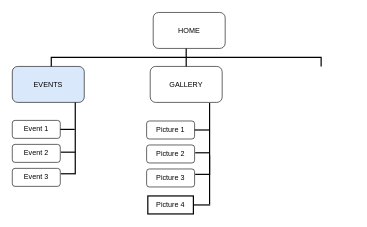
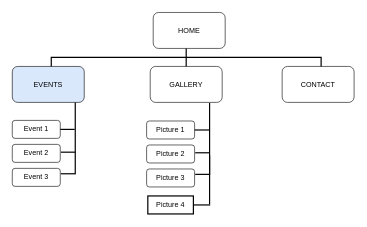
  <mxCell id="0" />
  <mxCell id="1" parent="0" />
  <mxCell id="2" value="HOME" style="rounded=1;whiteSpace=wrap;html=1;" vertex="1" parent="1"><mxGeometry x="255" y="20" width="120" height="60" as="geometry" /></mxCell>
  <mxCell id="3" value="EVENTS" style="rounded=1;whiteSpace=wrap;html=1;fillColor=#dae8fc;" vertex="1" parent="1"><mxGeometry x="20" y="110" width="120" height="60" as="geometry" /></mxCell>
  <mxCell id="4" value="GALLERY" style="rounded=1;whiteSpace=wrap;html=1;" vertex="1" parent="1"><mxGeometry x="250" y="110" width="120" height="60" as="geometry" /></mxCell>
+ <mxCell id="5" value="CONTACT" style="rounded=1;whiteSpace=wrap;html=1;" vertex="1" parent="1"><mxGeometry x="470" y="110" width="120" height="60" as="geometry" /></mxCell>
  <mxCell id="6" value="" style="strokeWidth=2;html=1;shape=mxgraph.flowchart.annotation_2;align=left;labelPosition=right;pointerEvents=1;direction=south;" vertex="1" parent="1"><mxGeometry x="85" y="80" width="450" height="30" as="geometry" /></mxCell>
  <mxCell id="7" value="" style="endArrow=none;html=1;strokeColor=#000000;strokeWidth=2;" edge="1" parent="1"><mxGeometry width="50" height="50" relative="1" as="geometry"><mxPoint x="310" y="110" as="sourcePoint" /><mxPoint x="310" y="96" as="targetPoint" /></mxGeometry></mxCell>
  <mxCell id="8" value="Event 1" style="rounded=1;whiteSpace=wrap;html=1;" vertex="1" parent="1"><mxGeometry x="20" y="200" width="80" height="30" as="geometry" /></mxCell>
  <mxCell id="9" value="Event 2" style="rounded=1;whiteSpace=wrap;html=1;" vertex="1" parent="1"><mxGeometry x="20" y="240" width="80" height="30" as="geometry" /></mxCell>
  <mxCell id="10" value="Event 3" style="rounded=1;whiteSpace=wrap;html=1;" vertex="1" parent="1"><mxGeometry x="20" y="280" width="80" height="30" as="geometry" /></mxCell>
  <mxCell id="11" value="" style="line;strokeWidth=2;html=1;direction=south;" vertex="1" parent="1"><mxGeometry x="120" y="170" width="10" height="120" as="geometry" /></mxCell>
  <mxCell id="12" value="" style="line;strokeWidth=2;html=1;perimeter=backbonePerimeter;points=[];outlineConnect=0;" vertex="1" parent="1"><mxGeometry x="100" y="210" width="24" height="10" as="geometry" /></mxCell>
  <mxCell id="13" value="" style="line;strokeWidth=2;html=1;perimeter=backbonePerimeter;points=[];outlineConnect=0;" vertex="1" parent="1"><mxGeometry x="101" y="248" width="24" height="10" as="geometry" /></mxCell>
  <mxCell id="14" value="" style="line;strokeWidth=2;html=1;perimeter=backbonePerimeter;points=[];outlineConnect=0;" vertex="1" parent="1"><mxGeometry x="101" y="284" width="24" height="10" as="geometry" /></mxCell>
  <mxCell id="15" value="Picture 1" style="rounded=1;whiteSpace=wrap;html=1;" vertex="1" parent="1"><mxGeometry x="244" y="201" width="80" height="30" as="geometry" /></mxCell>
  <mxCell id="16" value="Picture 2" style="rounded=1;whiteSpace=wrap;html=1;" vertex="1" parent="1"><mxGeometry x="244" y="241" width="80" height="30" as="geometry" /></mxCell>
  <mxCell id="17" value="Picture 3" style="rounded=1;whiteSpace=wrap;html=1;" vertex="1" parent="1"><mxGeometry x="244" y="281" width="80" height="30" as="geometry" /></mxCell>
  <mxCell id="18" value="" style="line;strokeWidth=2;html=1;direction=south;" vertex="1" parent="1"><mxGeometry x="344" y="171" width="10" height="120" as="geometry" /></mxCell>
  <mxCell id="19" value="" style="line;strokeWidth=2;html=1;perimeter=backbonePerimeter;points=[];outlineConnect=0;" vertex="1" parent="1"><mxGeometry x="324" y="211" width="24" height="10" as="geometry" /></mxCell>
  <mxCell id="20" value="" style="line;strokeWidth=2;html=1;perimeter=backbonePerimeter;points=[];outlineConnect=0;" vertex="1" parent="1"><mxGeometry x="325" y="249" width="24" height="10" as="geometry" /></mxCell>
  <mxCell id="21" value="" style="line;strokeWidth=2;html=1;perimeter=backbonePerimeter;points=[];outlineConnect=0;" vertex="1" parent="1"><mxGeometry x="325" y="285" width="24" height="10" as="geometry" /></mxCell>
  <mxCell id="22" value="Picture 4" style="whiteSpace=wrap;html=1;strokeWidth=2;rounded=0;" vertex="1" parent="1"><mxGeometry x="246" y="326" width="76" height="30" as="geometry" /></mxCell>
  <mxCell id="23" value="" style="line;strokeWidth=2;direction=south;html=1;perimeter=backbonePerimeter;points=[];outlineConnect=0;" vertex="1" parent="1"><mxGeometry x="344" y="258" width="10" height="82" as="geometry" /></mxCell>
  <mxCell id="24" value="" style="line;strokeWidth=2;html=1;perimeter=backbonePerimeter;points=[];outlineConnect=0;" vertex="1" parent="1"><mxGeometry x="322" y="336" width="28" height="10" as="geometry" /></mxCell>
